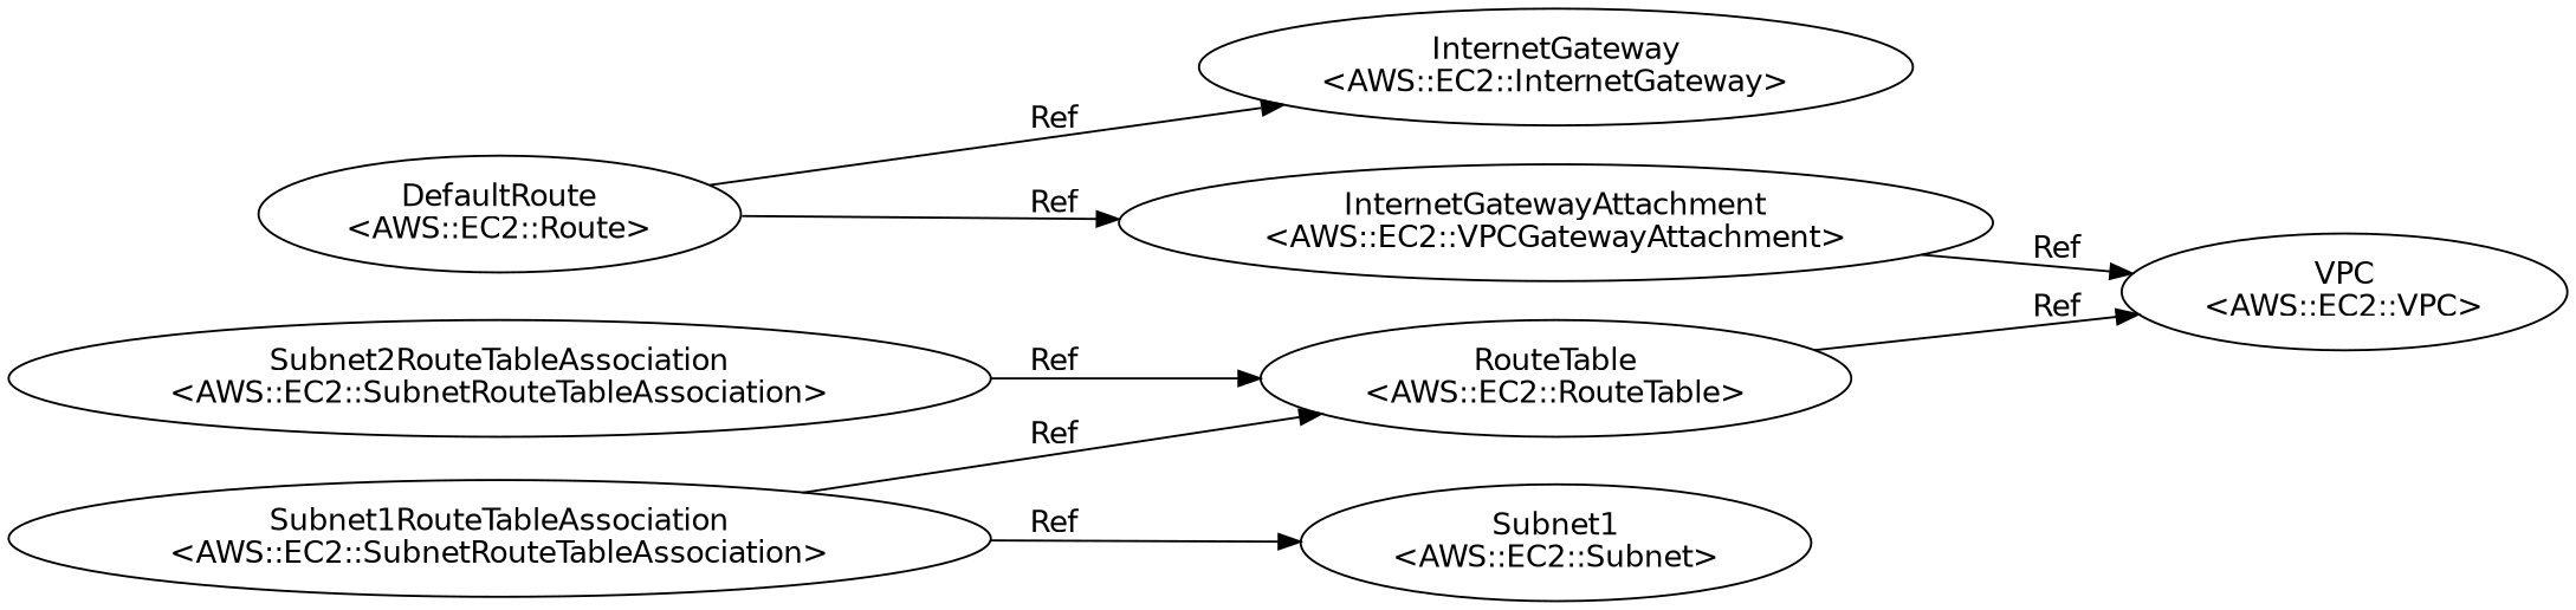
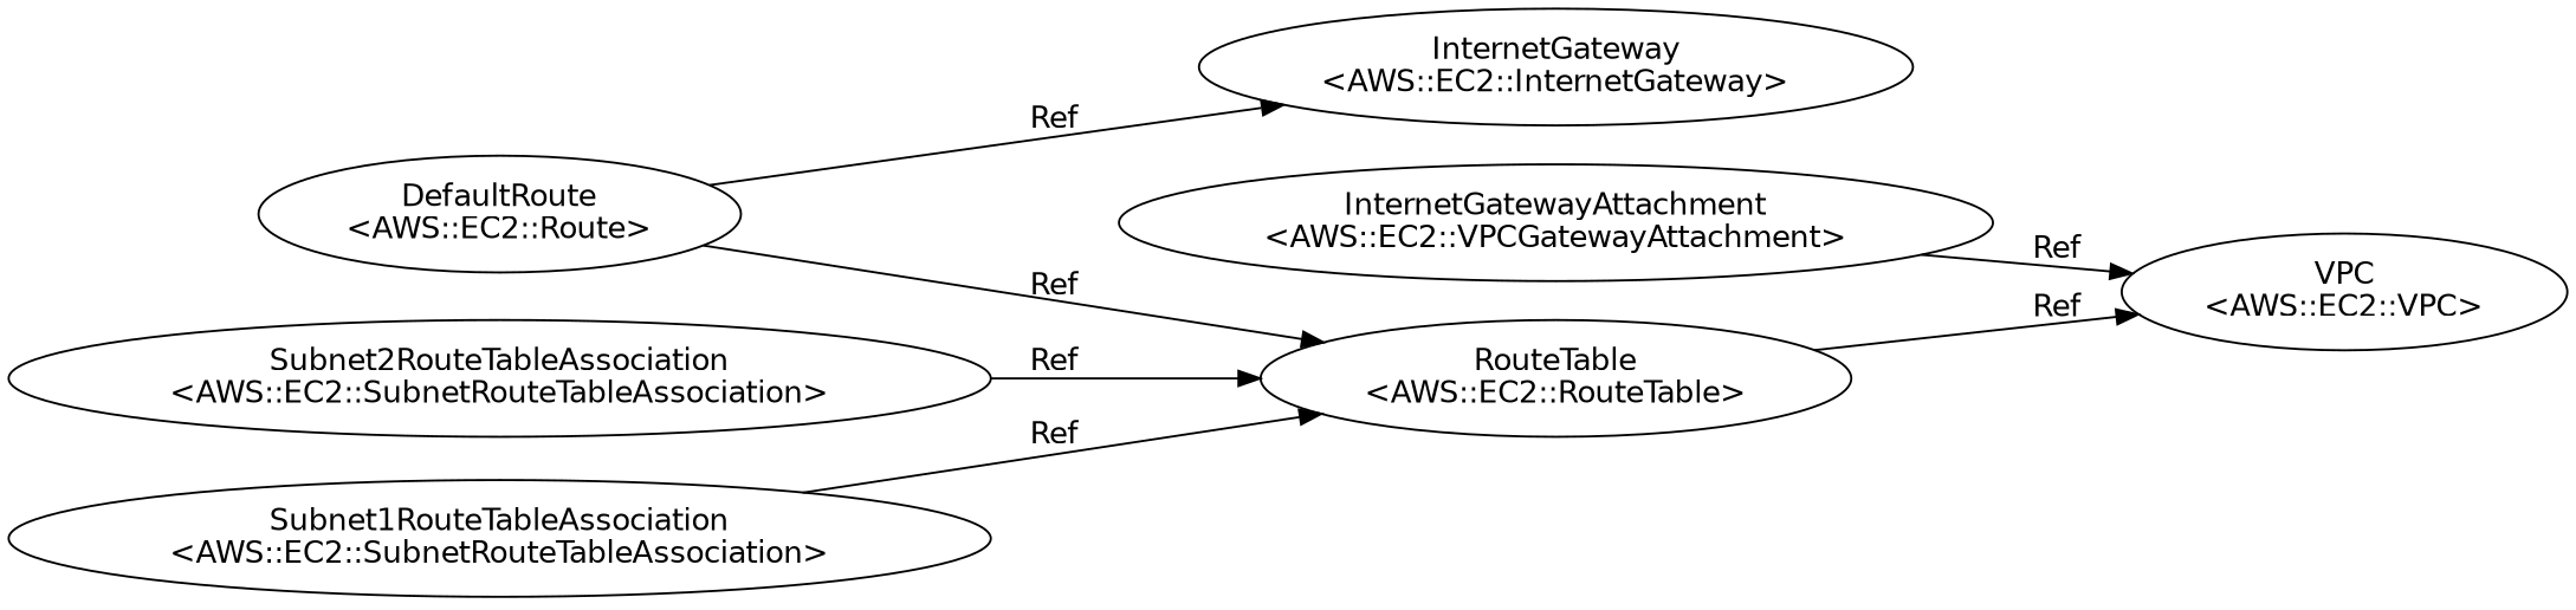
  digraph {
    fontname="DejaVu Sans"
    rankdir=LR
    node [fontname="DejaVu Sans"]
    edge [fontname="DejaVu Sans"]
    n1 [label="VPC\n<AWS::EC2::VPC>"]
    n2 [label="InternetGateway\n<AWS::EC2::InternetGateway>"]
    n3 [label="InternetGatewayAttachment\n<AWS::EC2::VPCGatewayAttachment>"]
-   n4 [label="Subnet1\n<AWS::EC2::Subnet>"]
    n5 [label="RouteTable\n<AWS::EC2::RouteTable>"]
    n6 [label="DefaultRoute\n<AWS::EC2::Route>"]
    n7 [label="Subnet1RouteTableAssociation\n<AWS::EC2::SubnetRouteTableAssociation>"]
    n8 [label="Subnet2RouteTableAssociation\n<AWS::EC2::SubnetRouteTableAssociation>"]
    n3 -> n1 [label=Ref]
    n5 -> n1 [label=Ref]
    n6 -> n2 [label=Ref]
-   n6 -> n3 [label=Ref]
-   n7 -> n4 [label=Ref]
+   n6 -> n5 [label=Ref]
    n7 -> n5 [label=Ref]
    n8 -> n5 [label=Ref]
  }
